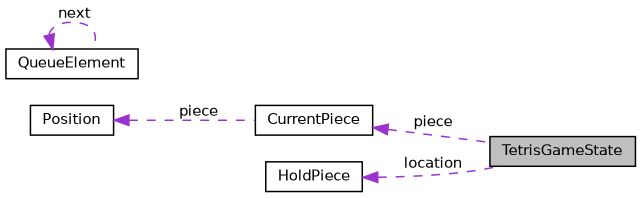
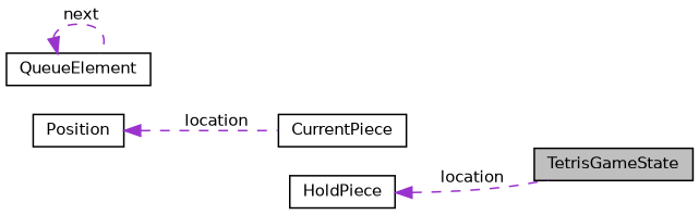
  digraph {
    rankdir=LR
    node [color=black fillcolor=white fontname=Helvetica fontsize=10 shape=record style=filled]
    edge [color=darkorchid3 dir=back fontname=Helvetica fontsize=10 labelfontname=Helvetica labelfontsize=10 style=dashed]
    n1 [fillcolor=grey75 fontcolor=black height=0.2 label=TetrisGameState width=0.4]
    n2 [height=0.2 label=CurrentPiece width=0.4]
    n3 [height=0.2 label=Position width=0.4]
    n4 [height=0.2 label=QueueElement width=0.4]
    n5 [height=0.2 label=HoldPiece width=0.4]
-   n2 -> n1 [label=" piece"]
-   n3 -> n2 [label=" piece"]
+   n3 -> n2 [label=" location"]
    n4 -> n4 [label=" next"]
    n5 -> n1 [label=" location"]
  }
